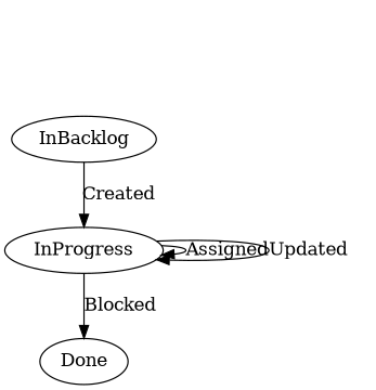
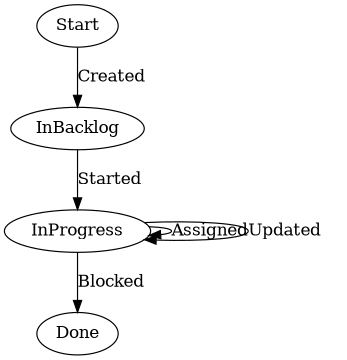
  digraph {
+   Start
    InBacklog
    InProgress
    Done
-   InBacklog -> InProgress [label=Created]
+   Start -> InBacklog [label=Created]
+   InBacklog -> InProgress [label=Started]
    InProgress -> InProgress [label=Assigned]
    InProgress -> InProgress [label=Updated]
    InProgress -> Done [label=Blocked]
  }
